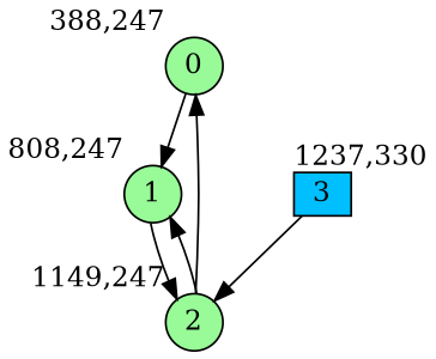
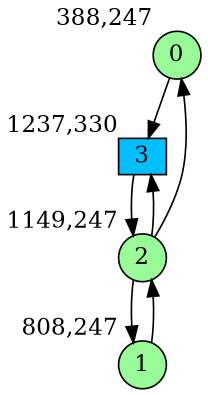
  digraph {
    bgcolor=white
    node [fillcolor=palegreen fixedsize=true shape=circle style=filled]
    0 [height=0.3 width=0.4 xlabel="388,247"]
    1 [height=0.3 width=0.4 xlabel="808,247"]
    2 [height=0.3 width=0.4 xlabel="1149,247"]
    3 [fillcolor=deepskyblue height=0.3 shape=box width=0.4 xlabel="1237,330"]
-   0 -> 1
+   0 -> 3
    1 -> 2
    2 -> 0
    2 -> 1
+   2 -> 3
    3 -> 2
  }
